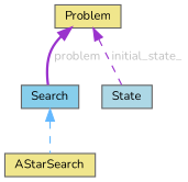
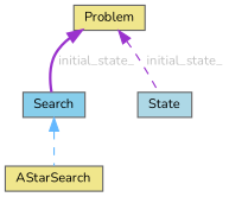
  digraph {
    fontname=Nunito
    node [color=gray40 fillcolor=khaki fontname=Nunito fontsize=10 shape=box style=filled]
    edge [color=darkorchid3 dir=back fontname=Nunito fontsize=10 labelfontname=Helvetica labelfontsize=10 style=dashed fontcolor=grey]
    n1 [fontcolor=black height=0.2 label=AStarSearch width=0.4]
    n2 [fillcolor=skyblue height=0.2 label=Search width=0.4]
    n3 [height=0.2 label=Problem width=0.4]
    n4 [fillcolor=lightblue height=0.2 label=State width=0.4]
    n2 -> n1 [color=steelblue1 fontcolor=""]
-   n3 -> n2 [label=" problem" style=bold]
+   n3 -> n2 [label=" initial_state_" style=bold]
    n3 -> n4 [label=" initial_state_"]
  }
